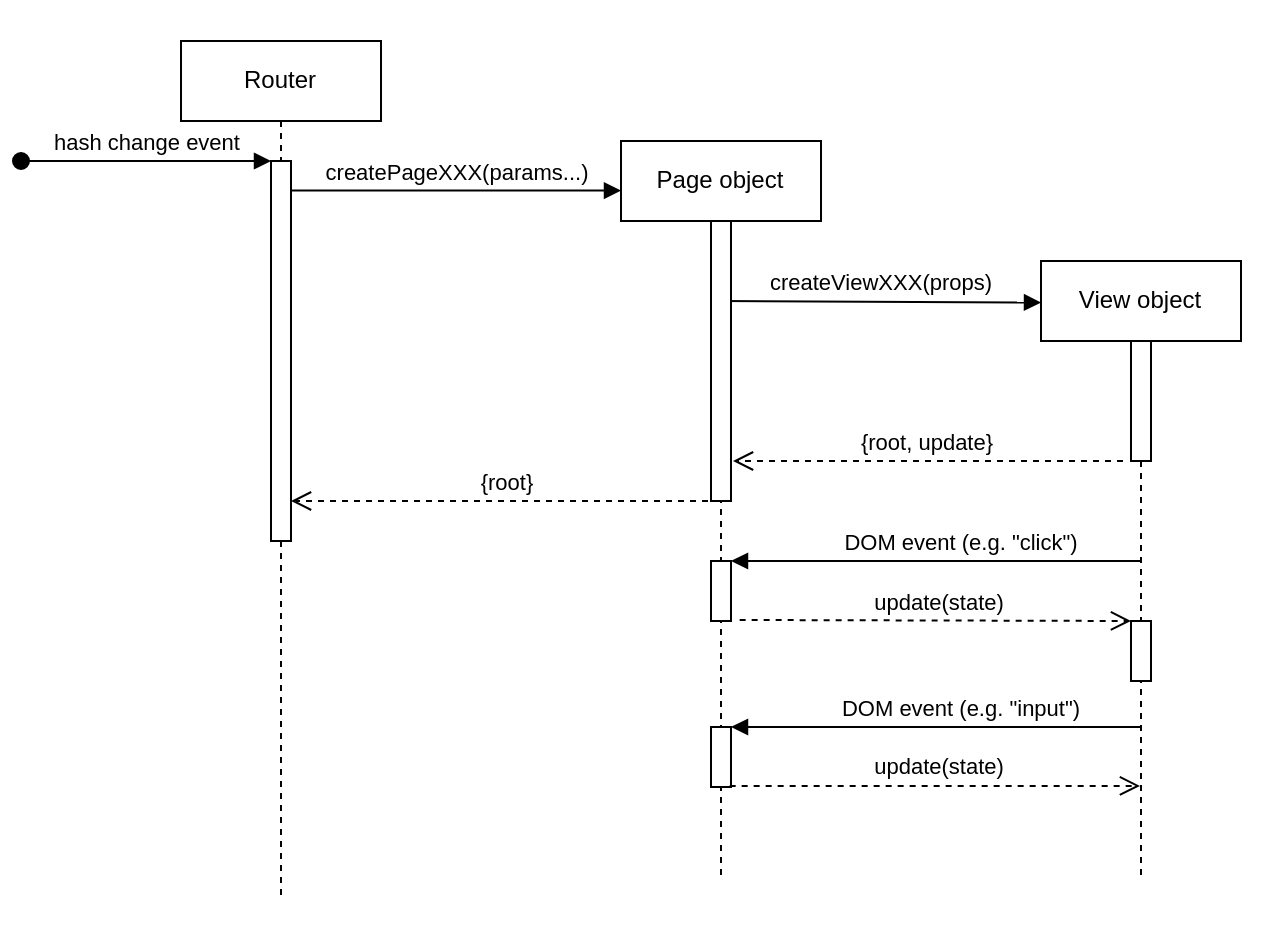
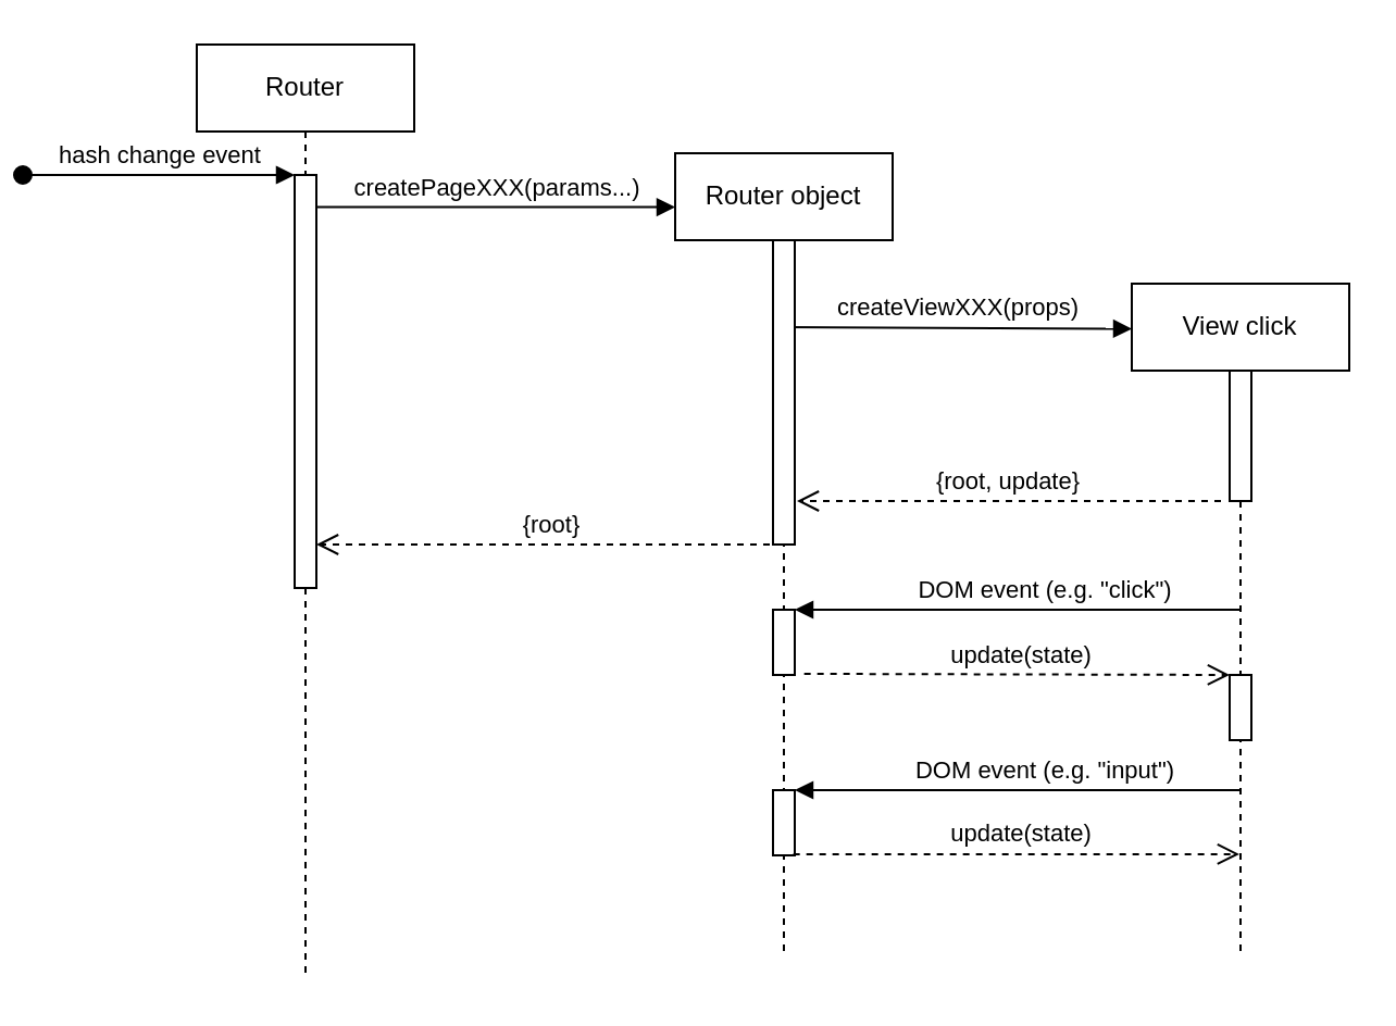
  <mxCell id="0" />
  <mxCell id="1" parent="0" />
  <mxCell id="2" value="Router" style="shape=umlLifeline;perimeter=lifelinePerimeter;whiteSpace=wrap;html=1;container=1;collapsible=0;recursiveResize=0;outlineConnect=0;" vertex="1" parent="1"><mxGeometry x="20" y="20" width="100" height="430" as="geometry" /></mxCell>
  <mxCell id="3" value="hash change event" style="html=1;verticalAlign=bottom;startArrow=oval;endArrow=block;startSize=8;rounded=0;" edge="1" target="4" parent="2"><mxGeometry relative="1" as="geometry"><mxPoint x="-80" y="60" as="sourcePoint" /></mxGeometry></mxCell>
  <mxCell id="4" value="" style="html=1;points=[];perimeter=orthogonalPerimeter;" vertex="1" parent="2"><mxGeometry x="45" y="60" width="10" height="190" as="geometry" /></mxCell>
- <mxCell id="5" value="Page object" style="shape=umlLifeline;perimeter=lifelinePerimeter;whiteSpace=wrap;html=1;container=1;collapsible=0;recursiveResize=0;outlineConnect=0;" vertex="1" parent="1"><mxGeometry x="240" y="70" width="100" height="370" as="geometry" /></mxCell>
+ <mxCell id="5" value="Router object" style="shape=umlLifeline;perimeter=lifelinePerimeter;whiteSpace=wrap;html=1;container=1;collapsible=0;recursiveResize=0;outlineConnect=0;" vertex="1" parent="1"><mxGeometry x="240" y="70" width="100" height="370" as="geometry" /></mxCell>
  <mxCell id="6" value="createViewXXX(props)" style="html=1;verticalAlign=bottom;endArrow=block;rounded=0;entryX=0;entryY=0.067;entryDx=0;entryDy=0;entryPerimeter=0;" edge="1" parent="5" target="10"><mxGeometry width="80" relative="1" as="geometry"><mxPoint x="50" y="80" as="sourcePoint" /><mxPoint x="150" y="50" as="targetPoint" /></mxGeometry></mxCell>
  <mxCell id="7" value="" style="rounded=0;whiteSpace=wrap;html=1;" vertex="1" parent="5"><mxGeometry x="45" y="40" width="10" height="140" as="geometry" /></mxCell>
  <mxCell id="8" value="" style="html=1;points=[];perimeter=orthogonalPerimeter;" vertex="1" parent="5"><mxGeometry x="45" y="210" width="10" height="30" as="geometry" /></mxCell>
  <mxCell id="9" value="createPageXXX(params...)" style="html=1;verticalAlign=bottom;endArrow=block;rounded=0;entryX=0;entryY=0.067;entryDx=0;entryDy=0;entryPerimeter=0;" edge="1" parent="1" source="4" target="5"><mxGeometry width="80" relative="1" as="geometry"><mxPoint x="70" y="90" as="sourcePoint" /><mxPoint x="150" y="70" as="targetPoint" /></mxGeometry></mxCell>
- <mxCell id="10" value="View object" style="shape=umlLifeline;perimeter=lifelinePerimeter;whiteSpace=wrap;html=1;container=1;collapsible=0;recursiveResize=0;outlineConnect=0;" vertex="1" parent="1"><mxGeometry x="450" y="130" width="100" height="310" as="geometry" /></mxCell>
+ <mxCell id="10" value="View click" style="shape=umlLifeline;perimeter=lifelinePerimeter;whiteSpace=wrap;html=1;container=1;collapsible=0;recursiveResize=0;outlineConnect=0;" vertex="1" parent="1"><mxGeometry x="450" y="130" width="100" height="310" as="geometry" /></mxCell>
  <mxCell id="11" value="" style="rounded=0;whiteSpace=wrap;html=1;" vertex="1" parent="10"><mxGeometry x="45" y="40" width="10" height="60" as="geometry" /></mxCell>
  <mxCell id="12" value="" style="group" vertex="1" connectable="0" parent="10"><mxGeometry x="-165" y="233" width="215" height="30" as="geometry" /></mxCell>
  <mxCell id="13" value="" style="html=1;points=[];perimeter=orthogonalPerimeter;" vertex="1" parent="12"><mxGeometry width="10" height="30" as="geometry" /></mxCell>
  <mxCell id="14" value="DOM event (e.g. &quot;input&quot;)" style="html=1;verticalAlign=bottom;endArrow=block;entryX=1;entryY=0;rounded=0;" edge="1" parent="12" target="13"><mxGeometry x="-0.122" relative="1" as="geometry"><mxPoint x="215" as="sourcePoint" /><mxPoint as="offset" /></mxGeometry></mxCell>
  <mxCell id="15" value="update(state)" style="html=1;verticalAlign=bottom;endArrow=open;dashed=1;endSize=8;exitX=0.933;exitY=0.983;rounded=0;exitDx=0;exitDy=0;exitPerimeter=0;" edge="1" parent="12" source="13"><mxGeometry x="0.024" relative="1" as="geometry"><mxPoint x="214.5" y="29.49" as="targetPoint" /><mxPoint as="offset" /></mxGeometry></mxCell>
  <mxCell id="16" value="" style="rounded=0;whiteSpace=wrap;html=1;" vertex="1" parent="10"><mxGeometry x="45" y="180" width="10" height="30" as="geometry" /></mxCell>
  <mxCell id="17" value="{root}" style="html=1;verticalAlign=bottom;endArrow=open;dashed=1;endSize=8;rounded=0;" edge="1" parent="1" source="5"><mxGeometry relative="1" as="geometry"><mxPoint x="265" y="250" as="sourcePoint" /><mxPoint x="75" y="250" as="targetPoint" /></mxGeometry></mxCell>
  <mxCell id="18" value="{root, update}" style="html=1;verticalAlign=bottom;endArrow=open;dashed=1;endSize=8;rounded=0;exitX=0;exitY=1;exitDx=0;exitDy=0;" edge="1" parent="1"><mxGeometry relative="1" as="geometry"><mxPoint x="491" y="230" as="sourcePoint" /><mxPoint x="296" y="230" as="targetPoint" /></mxGeometry></mxCell>
  <mxCell id="19" value="DOM event (e.g. &quot;click&quot;)" style="html=1;verticalAlign=bottom;endArrow=block;entryX=1;entryY=0;rounded=0;" edge="1" target="8" parent="1"><mxGeometry x="-0.122" relative="1" as="geometry"><mxPoint x="500" y="280" as="sourcePoint" /><mxPoint as="offset" /></mxGeometry></mxCell>
  <mxCell id="20" value="update(state)" style="html=1;verticalAlign=bottom;endArrow=open;dashed=1;endSize=8;exitX=0.933;exitY=0.983;rounded=0;exitDx=0;exitDy=0;exitPerimeter=0;" edge="1" parent="1"><mxGeometry x="0.024" relative="1" as="geometry"><mxPoint x="495" y="310" as="targetPoint" /><mxPoint x="299.33" y="309.49" as="sourcePoint" /><mxPoint as="offset" /></mxGeometry></mxCell>
